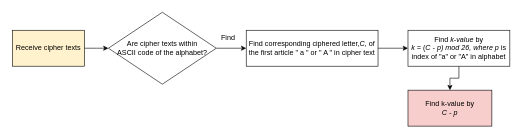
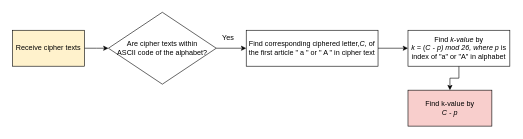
  <mxCell id="0" />
  <mxCell id="1" parent="0" />
  <mxCell id="2" value="" style="edgeStyle=orthogonalEdgeStyle;rounded=0;orthogonalLoop=1;jettySize=auto;html=1;" edge="1" parent="1" source="3" target="5"><mxGeometry relative="1" as="geometry" /></mxCell>
  <mxCell id="3" value="Find corresponding&amp;nbsp;ciphered letter,&lt;i&gt;C,&amp;nbsp;&lt;/i&gt;of the first article &quot; a &quot; or &quot; A &quot; in cipher text" style="rounded=0;whiteSpace=wrap;html=1;" vertex="1" parent="1"><mxGeometry x="410" y="50" width="220" height="60" as="geometry" /></mxCell>
  <mxCell id="4" value="" style="edgeStyle=orthogonalEdgeStyle;rounded=0;orthogonalLoop=1;jettySize=auto;html=1;" edge="1" parent="1" source="5" target="11"><mxGeometry relative="1" as="geometry" /></mxCell>
  <mxCell id="5" value="Find &lt;i&gt;k-value&amp;nbsp;&lt;/i&gt;by &lt;br&gt;&lt;i&gt;k =&amp;nbsp;&lt;/i&gt;(&lt;i style=&quot;border-color: var(--border-color);&quot;&gt;C - p) mod 26, where p &lt;/i&gt;&lt;span style=&quot;border-color: var(--border-color);&quot;&gt;is index of &quot;a&quot; or &quot;A&quot; in&amp;nbsp;&lt;/span&gt;alphabet" style="rounded=0;whiteSpace=wrap;html=1;" vertex="1" parent="1"><mxGeometry x="680" y="50" width="170" height="60" as="geometry" /></mxCell>
  <mxCell id="6" value="" style="edgeStyle=orthogonalEdgeStyle;rounded=0;orthogonalLoop=1;jettySize=auto;html=1;" edge="1" parent="1" source="7"><mxGeometry relative="1" as="geometry"><mxPoint x="180" y="80" as="targetPoint" /></mxGeometry></mxCell>
  <mxCell id="7" value="Receive cipher texts" style="rounded=0;whiteSpace=wrap;html=1;fillColor=#fff2cc;" vertex="1" parent="1"><mxGeometry x="20" y="50" width="120" height="60" as="geometry" /></mxCell>
  <mxCell id="8" value="" style="edgeStyle=orthogonalEdgeStyle;rounded=0;orthogonalLoop=1;jettySize=auto;html=1;" edge="1" parent="1" source="9" target="3"><mxGeometry relative="1" as="geometry" /></mxCell>
  <mxCell id="9" value="Are cipher texts within &lt;br&gt;ASCII code of the alphabet?" style="rhombus;whiteSpace=wrap;html=1;" vertex="1" parent="1"><mxGeometry x="180" y="20" width="180" height="120" as="geometry" /></mxCell>
- <mxCell id="10" value="Find" style="rounded=0;whiteSpace=wrap;html=1;opacity=0;" vertex="1" parent="1"><mxGeometry x="320" y="32" width="120" height="60" as="geometry" /></mxCell>
+ <mxCell id="10" value="Yes" style="rounded=0;whiteSpace=wrap;html=1;opacity=0;" vertex="1" parent="1"><mxGeometry x="320" y="32" width="120" height="60" as="geometry" /></mxCell>
  <mxCell id="11" value="Find k-value by&lt;br&gt;&lt;i&gt;C - p&lt;/i&gt;" style="rounded=0;whiteSpace=wrap;html=1;fillColor=#f8cecc;" vertex="1" parent="1"><mxGeometry x="680" y="150" width="140" height="60" as="geometry" /></mxCell>
